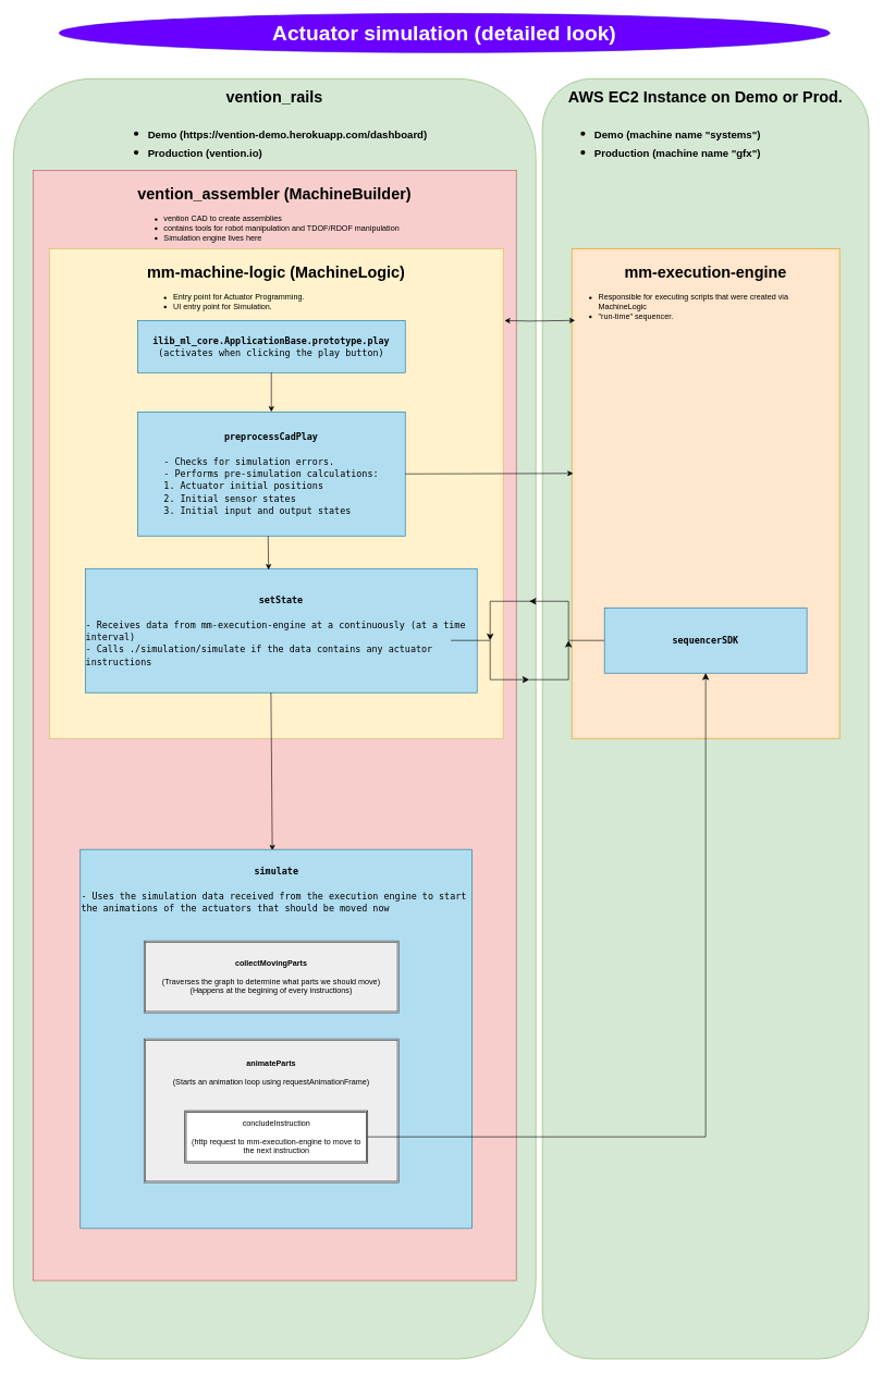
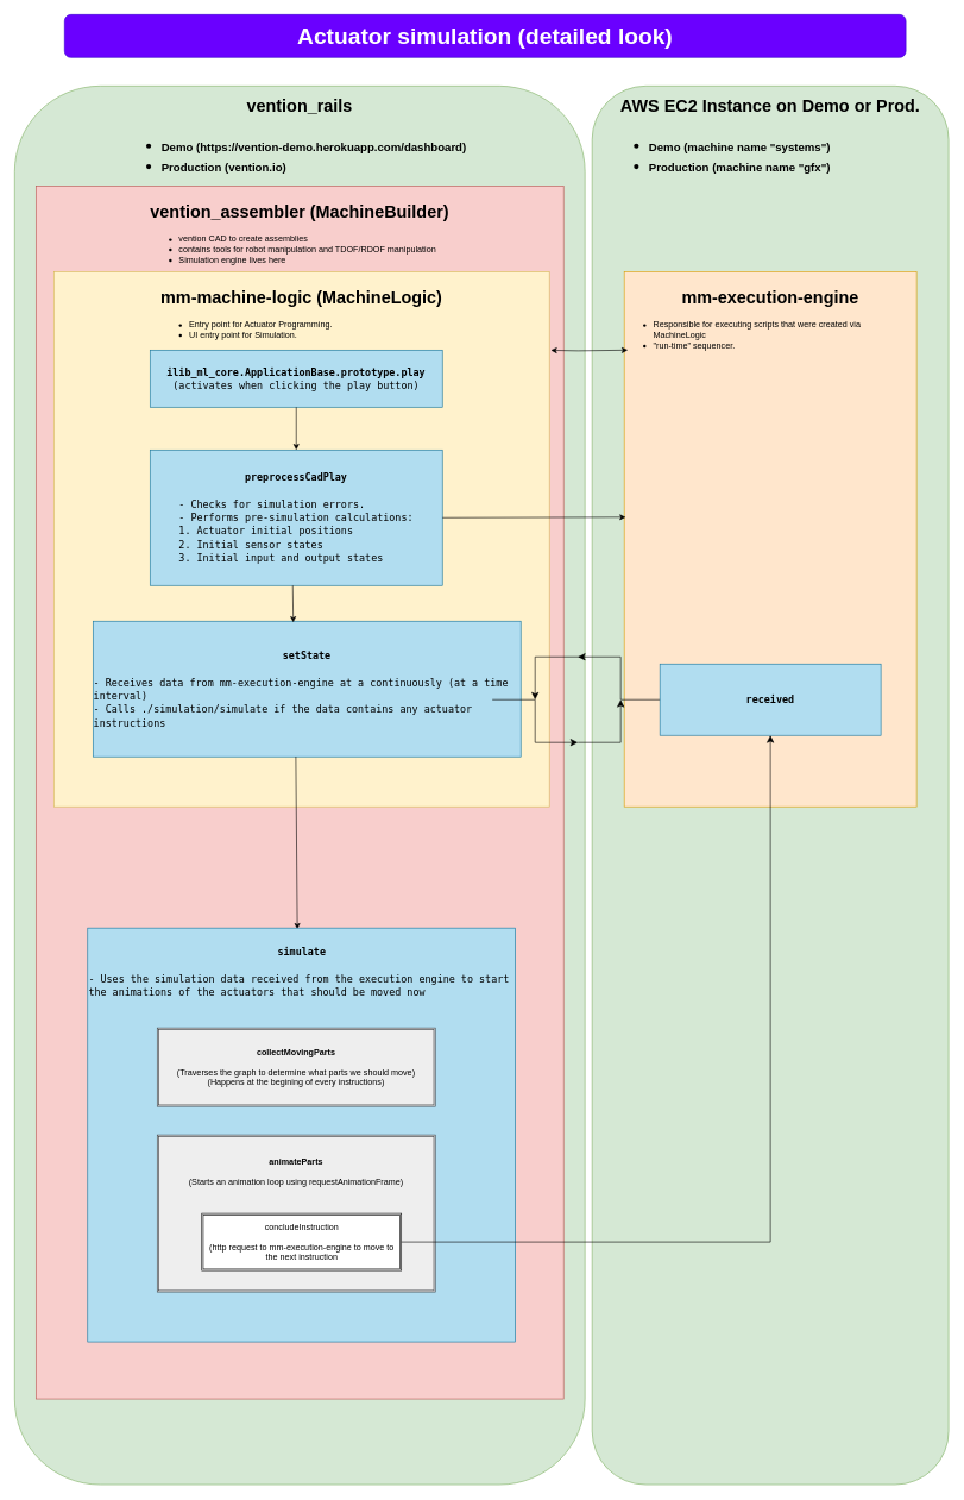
  <mxCell id="0" />
  <mxCell id="1" parent="0" />
  <mxCell id="2" value="&lt;span style=&quot;background-color: initial; text-align: left;&quot;&gt;&lt;span style=&quot;font-size: 24px;&quot;&gt;&lt;b&gt;vention_rails&lt;br&gt;&lt;ul&gt;&lt;li&gt;&lt;span style=&quot;background-color: initial; font-size: 16px; text-align: left;&quot;&gt;Demo (https://vention-demo.herokuapp.com/dashboard)&lt;/span&gt;&lt;/li&gt;&lt;li&gt;&lt;span style=&quot;background-color: initial; font-size: 16px; text-align: left;&quot;&gt;Production (vention.io)&lt;/span&gt;&lt;/li&gt;&lt;/ul&gt;&lt;/b&gt;&lt;/span&gt;&lt;/span&gt;" style="rounded=1;whiteSpace=wrap;html=1;fontSize=32;horizontal=1;verticalAlign=top;fillColor=#d5e8d4;strokeColor=#82b366;" parent="1" vertex="1"><mxGeometry x="20" y="120" width="800" height="1960" as="geometry" /></mxCell>
  <mxCell id="3" value="&lt;span style=&quot;background-color: initial; text-align: left;&quot;&gt;&lt;span style=&quot;font-size: 24px;&quot;&gt;&lt;b&gt;AWS EC2 Instance on Demo or Prod.&lt;br&gt;&lt;ul&gt;&lt;li&gt;&lt;span style=&quot;background-color: initial; font-size: 16px; text-align: left;&quot;&gt;Demo (machine name &quot;systems&quot;)&lt;/span&gt;&lt;/li&gt;&lt;li&gt;&lt;span style=&quot;background-color: initial; font-size: 16px; text-align: left;&quot;&gt;Production (machine name &quot;gfx&quot;)&lt;/span&gt;&lt;/li&gt;&lt;/ul&gt;&lt;/b&gt;&lt;/span&gt;&lt;/span&gt;" style="rounded=1;whiteSpace=wrap;html=1;fontSize=32;horizontal=1;verticalAlign=top;fillColor=#d5e8d4;strokeColor=#82b366;" parent="1" vertex="1"><mxGeometry x="830" y="120" width="500" height="1960" as="geometry" /></mxCell>
  <mxCell id="4" value="&lt;h1&gt;vention_assembler (MachineBuilder)&lt;/h1&gt;&lt;ul&gt;&lt;li style=&quot;text-align: left&quot;&gt;vention CAD to create assemblies&lt;/li&gt;&lt;li style=&quot;text-align: left&quot;&gt;contains tools for robot manipulation and TDOF/RDOF manipulation&lt;/li&gt;&lt;li style=&quot;text-align: left&quot;&gt;Simulation engine lives here&lt;/li&gt;&lt;/ul&gt;&lt;p&gt;&lt;/p&gt;" style="whiteSpace=wrap;html=1;fillColor=#f8cecc;strokeColor=#b85450;verticalAlign=top;" parent="1" vertex="1"><mxGeometry x="50" y="260" width="740" height="1700" as="geometry" /></mxCell>
  <mxCell id="5" value="&lt;h1&gt;mm-machine-logic (MachineLogic)&lt;/h1&gt;&lt;div style=&quot;text-align: left&quot;&gt;&lt;ul&gt;&lt;li&gt;&lt;span&gt;Entry point for Actuator Programming.&lt;/span&gt;&lt;/li&gt;&lt;li&gt;&lt;span&gt;UI entry point for Simulation.&lt;/span&gt;&lt;/li&gt;&lt;/ul&gt;&lt;p&gt;&lt;/p&gt;&lt;p&gt;&lt;/p&gt;&lt;/div&gt;" style="rounded=0;whiteSpace=wrap;html=1;fillColor=#fff2cc;strokeColor=#d6b656;verticalAlign=top;" parent="1" vertex="1"><mxGeometry x="75" y="380" width="695" height="750" as="geometry" /></mxCell>
- <mxCell id="6" value="Actuator simulation (detailed look)" style="ellipse;whiteSpace=wrap;html=1;fontStyle=1;fontSize=32;fillColor=#6a00ff;fontColor=#ffffff;strokeColor=#3700CC;" parent="1" vertex="1"><mxGeometry x="90" y="20" width="1180" height="60" as="geometry" /></mxCell>
+ <mxCell id="6" value="Actuator simulation (detailed look)" style="rounded=1;whiteSpace=wrap;html=1;fontStyle=1;fontSize=32;fillColor=#6a00ff;fontColor=#ffffff;strokeColor=#3700CC;" parent="1" vertex="1"><mxGeometry x="90" y="20" width="1180" height="60" as="geometry" /></mxCell>
  <mxCell id="7" value="&lt;h1&gt;mm-execution-engine&lt;/h1&gt;&lt;div&gt;&lt;ul&gt;&lt;li style=&quot;text-align: left&quot;&gt;Responsible for executing scripts that were created via MachineLogic&lt;/li&gt;&lt;li style=&quot;text-align: left&quot;&gt;&quot;run-time&quot; sequencer.&lt;/li&gt;&lt;/ul&gt;&lt;/div&gt;" style="rounded=0;whiteSpace=wrap;html=1;verticalAlign=top;fillColor=#ffe6cc;strokeColor=#d79b00;" parent="1" vertex="1"><mxGeometry x="875" y="380" width="410" height="750" as="geometry" /></mxCell>
  <mxCell id="8" value="" style="endArrow=classic;startArrow=classic;html=1;rounded=0;exitX=1.003;exitY=0.147;exitDx=0;exitDy=0;exitPerimeter=0;" parent="1" source="5" edge="1"><mxGeometry width="50" height="50" relative="1" as="geometry"><mxPoint x="600" y="480" as="sourcePoint" /><mxPoint x="880" y="490" as="targetPoint" /><Array as="points"><mxPoint x="810" y="491" /></Array></mxGeometry></mxCell>
  <mxCell id="9" value="&lt;div style=&quot;font-family: &amp;quot;Droid Sans Mono&amp;quot;, &amp;quot;monospace&amp;quot;, monospace; font-size: 14px; line-height: 19px;&quot;&gt;&lt;b&gt;ilib_ml_core.ApplicationBase.prototype.play&lt;/b&gt;&lt;/div&gt;&lt;div style=&quot;font-family: &amp;quot;Droid Sans Mono&amp;quot;, &amp;quot;monospace&amp;quot;, monospace; font-size: 14px; line-height: 19px;&quot;&gt;(activates when clicking the play button)&lt;/div&gt;" style="rounded=0;whiteSpace=wrap;html=1;fillColor=#b1ddf0;strokeColor=#10739e;" vertex="1" parent="1"><mxGeometry x="210" y="490" width="410" height="80" as="geometry" /></mxCell>
  <mxCell id="10" value="" style="endArrow=classic;html=1;rounded=0;exitX=0.5;exitY=1;exitDx=0;exitDy=0;" edge="1" parent="1" source="9" target="11"><mxGeometry width="50" height="50" relative="1" as="geometry"><mxPoint x="630" y="630" as="sourcePoint" /><mxPoint x="680" y="580" as="targetPoint" /></mxGeometry></mxCell>
  <mxCell id="11" value="&lt;div style=&quot;font-family: &amp;quot;Droid Sans Mono&amp;quot;, &amp;quot;monospace&amp;quot;, monospace; font-size: 14px; line-height: 19px;&quot;&gt;&lt;b&gt;preprocessCadPlay&lt;/b&gt;&lt;/div&gt;&lt;div style=&quot;font-family: &amp;quot;Droid Sans Mono&amp;quot;, &amp;quot;monospace&amp;quot;, monospace; font-size: 14px; line-height: 19px;&quot;&gt;&lt;br&gt;&lt;/div&gt;&lt;div style=&quot;text-align: left; font-family: &amp;quot;Droid Sans Mono&amp;quot;, &amp;quot;monospace&amp;quot;, monospace; font-size: 14px; line-height: 19px;&quot;&gt;- Checks for simulation errors.&lt;br&gt;&lt;/div&gt;&lt;div style=&quot;text-align: left; font-family: &amp;quot;Droid Sans Mono&amp;quot;, &amp;quot;monospace&amp;quot;, monospace; font-size: 14px; line-height: 19px;&quot;&gt;- Performs pre-simulation calculations:&lt;/div&gt;&lt;div style=&quot;text-align: left; font-family: &amp;quot;Droid Sans Mono&amp;quot;, &amp;quot;monospace&amp;quot;, monospace; font-size: 14px; line-height: 19px;&quot;&gt;1.&amp;nbsp;&lt;span style=&quot;background-color: initial;&quot;&gt;Actuator initial positions&lt;/span&gt;&lt;/div&gt;&lt;div style=&quot;text-align: left; font-family: &amp;quot;Droid Sans Mono&amp;quot;, &amp;quot;monospace&amp;quot;, monospace; font-size: 14px; line-height: 19px;&quot;&gt;2. Initial sensor states&lt;/div&gt;&lt;div style=&quot;text-align: left; font-family: &amp;quot;Droid Sans Mono&amp;quot;, &amp;quot;monospace&amp;quot;, monospace; font-size: 14px; line-height: 19px;&quot;&gt;3. Initial input and output states&lt;/div&gt;" style="rounded=0;whiteSpace=wrap;html=1;fillColor=#b1ddf0;strokeColor=#10739e;" vertex="1" parent="1"><mxGeometry x="210" y="630" width="410" height="190" as="geometry" /></mxCell>
  <mxCell id="12" value="&lt;div style=&quot;font-family: &amp;quot;Droid Sans Mono&amp;quot;, &amp;quot;monospace&amp;quot;, monospace; font-size: 14px; line-height: 19px;&quot;&gt;&lt;b&gt;setState&lt;/b&gt;&lt;/div&gt;&lt;div style=&quot;font-family: &amp;quot;Droid Sans Mono&amp;quot;, &amp;quot;monospace&amp;quot;, monospace; font-size: 14px; line-height: 19px;&quot;&gt;&lt;br&gt;&lt;/div&gt;&lt;div style=&quot;text-align: left; font-family: &amp;quot;Droid Sans Mono&amp;quot;, &amp;quot;monospace&amp;quot;, monospace; font-size: 14px; line-height: 19px;&quot;&gt;- Receives data from mm-execution-engine at a continuously (at a time interval)&lt;br&gt;&lt;/div&gt;&lt;div style=&quot;text-align: left; font-family: &amp;quot;Droid Sans Mono&amp;quot;, &amp;quot;monospace&amp;quot;, monospace; font-size: 14px; line-height: 19px;&quot;&gt;- Calls ./simulation/simulate if the data contains any actuator instructions&lt;/div&gt;" style="rounded=0;whiteSpace=wrap;html=1;fillColor=#b1ddf0;strokeColor=#10739e;" vertex="1" parent="1"><mxGeometry x="130" y="870" width="600" height="190" as="geometry" /></mxCell>
  <mxCell id="13" value="" style="endArrow=classic;html=1;rounded=0;exitX=0.5;exitY=1;exitDx=0;exitDy=0;entryX=0.468;entryY=0.009;entryDx=0;entryDy=0;entryPerimeter=0;" edge="1" parent="1" target="12"><mxGeometry width="50" height="50" relative="1" as="geometry"><mxPoint x="410" y="820" as="sourcePoint" /><mxPoint x="410" y="880" as="targetPoint" /></mxGeometry></mxCell>
  <mxCell id="14" value="" style="endArrow=classic;html=1;rounded=0;exitX=1;exitY=0.5;exitDx=0;exitDy=0;entryX=0.005;entryY=0.459;entryDx=0;entryDy=0;entryPerimeter=0;" edge="1" parent="1" source="11" target="7"><mxGeometry width="50" height="50" relative="1" as="geometry"><mxPoint x="630" y="860" as="sourcePoint" /><mxPoint x="680" y="810" as="targetPoint" /></mxGeometry></mxCell>
  <mxCell id="15" value="" style="edgeStyle=segmentEdgeStyle;endArrow=classic;html=1;curved=0;rounded=0;endSize=8;startSize=8;" edge="1" parent="1"><mxGeometry width="50" height="50" relative="1" as="geometry"><mxPoint x="810" y="1040" as="sourcePoint" /><mxPoint x="870" y="980" as="targetPoint" /></mxGeometry></mxCell>
  <mxCell id="16" value="" style="edgeStyle=elbowEdgeStyle;elbow=horizontal;endArrow=classic;html=1;curved=0;rounded=0;endSize=8;startSize=8;" edge="1" parent="1"><mxGeometry width="50" height="50" relative="1" as="geometry"><mxPoint x="690" y="980" as="sourcePoint" /><mxPoint x="810" y="1040" as="targetPoint" /></mxGeometry></mxCell>
  <mxCell id="17" value="" style="edgeStyle=elbowEdgeStyle;elbow=horizontal;endArrow=classic;html=1;curved=0;rounded=0;endSize=8;startSize=8;" edge="1" parent="1"><mxGeometry width="50" height="50" relative="1" as="geometry"><mxPoint x="930" y="980" as="sourcePoint" /><mxPoint x="810" y="920" as="targetPoint" /></mxGeometry></mxCell>
  <mxCell id="18" value="" style="edgeStyle=segmentEdgeStyle;endArrow=classic;html=1;curved=0;rounded=0;endSize=8;startSize=8;" edge="1" parent="1"><mxGeometry width="50" height="50" relative="1" as="geometry"><mxPoint x="820" y="920" as="sourcePoint" /><mxPoint x="750" y="980" as="targetPoint" /></mxGeometry></mxCell>
  <mxCell id="19" value="" style="endArrow=classic;html=1;rounded=0;exitX=0.474;exitY=0.999;exitDx=0;exitDy=0;exitPerimeter=0;entryX=0.49;entryY=0.003;entryDx=0;entryDy=0;entryPerimeter=0;" edge="1" parent="1" source="12" target="20"><mxGeometry width="50" height="50" relative="1" as="geometry"><mxPoint x="630" y="1140" as="sourcePoint" /><mxPoint x="414" y="1310" as="targetPoint" /></mxGeometry></mxCell>
  <mxCell id="20" value="&lt;div style=&quot;font-family: &amp;quot;Droid Sans Mono&amp;quot;, &amp;quot;monospace&amp;quot;, monospace; font-size: 14px; line-height: 19px;&quot;&gt;&lt;b&gt;simulate&lt;/b&gt;&lt;/div&gt;&lt;div style=&quot;font-family: &amp;quot;Droid Sans Mono&amp;quot;, &amp;quot;monospace&amp;quot;, monospace; font-size: 14px; line-height: 19px;&quot;&gt;&lt;br&gt;&lt;/div&gt;&lt;div style=&quot;text-align: left; font-family: &amp;quot;Droid Sans Mono&amp;quot;, &amp;quot;monospace&amp;quot;, monospace; font-size: 14px; line-height: 19px;&quot;&gt;- Uses the simulation data received from the execution engine to start the animations of the actuators that should be moved now&lt;br&gt;&lt;/div&gt;&lt;div style=&quot;text-align: left; font-family: &amp;quot;Droid Sans Mono&amp;quot;, &amp;quot;monospace&amp;quot;, monospace; font-size: 14px; line-height: 19px;&quot;&gt;&lt;br&gt;&lt;/div&gt;&lt;div style=&quot;text-align: left; font-family: &amp;quot;Droid Sans Mono&amp;quot;, &amp;quot;monospace&amp;quot;, monospace; font-size: 14px; line-height: 19px;&quot;&gt;&lt;br&gt;&lt;/div&gt;&lt;div style=&quot;text-align: left; font-family: &amp;quot;Droid Sans Mono&amp;quot;, &amp;quot;monospace&amp;quot;, monospace; font-size: 14px; line-height: 19px;&quot;&gt;&lt;br&gt;&lt;/div&gt;&lt;div style=&quot;text-align: left; font-family: &amp;quot;Droid Sans Mono&amp;quot;, &amp;quot;monospace&amp;quot;, monospace; font-size: 14px; line-height: 19px;&quot;&gt;&lt;br&gt;&lt;/div&gt;&lt;div style=&quot;text-align: left; font-family: &amp;quot;Droid Sans Mono&amp;quot;, &amp;quot;monospace&amp;quot;, monospace; font-size: 14px; line-height: 19px;&quot;&gt;&lt;br&gt;&lt;/div&gt;&lt;div style=&quot;text-align: left; font-family: &amp;quot;Droid Sans Mono&amp;quot;, &amp;quot;monospace&amp;quot;, monospace; font-size: 14px; line-height: 19px;&quot;&gt;&lt;br&gt;&lt;/div&gt;&lt;div style=&quot;text-align: left; font-family: &amp;quot;Droid Sans Mono&amp;quot;, &amp;quot;monospace&amp;quot;, monospace; font-size: 14px; line-height: 19px;&quot;&gt;&lt;br&gt;&lt;/div&gt;&lt;div style=&quot;text-align: left; font-family: &amp;quot;Droid Sans Mono&amp;quot;, &amp;quot;monospace&amp;quot;, monospace; font-size: 14px; line-height: 19px;&quot;&gt;&lt;br&gt;&lt;/div&gt;&lt;div style=&quot;text-align: left; font-family: &amp;quot;Droid Sans Mono&amp;quot;, &amp;quot;monospace&amp;quot;, monospace; font-size: 14px; line-height: 19px;&quot;&gt;&lt;br&gt;&lt;/div&gt;&lt;div style=&quot;text-align: left; font-family: &amp;quot;Droid Sans Mono&amp;quot;, &amp;quot;monospace&amp;quot;, monospace; font-size: 14px; line-height: 19px;&quot;&gt;&lt;br&gt;&lt;/div&gt;&lt;div style=&quot;text-align: left; font-family: &amp;quot;Droid Sans Mono&amp;quot;, &amp;quot;monospace&amp;quot;, monospace; font-size: 14px; line-height: 19px;&quot;&gt;&lt;br&gt;&lt;/div&gt;&lt;div style=&quot;text-align: left; font-family: &amp;quot;Droid Sans Mono&amp;quot;, &amp;quot;monospace&amp;quot;, monospace; font-size: 14px; line-height: 19px;&quot;&gt;&lt;br&gt;&lt;/div&gt;&lt;div style=&quot;text-align: left; font-family: &amp;quot;Droid Sans Mono&amp;quot;, &amp;quot;monospace&amp;quot;, monospace; font-size: 14px; line-height: 19px;&quot;&gt;&lt;br&gt;&lt;/div&gt;&lt;div style=&quot;text-align: left; font-family: &amp;quot;Droid Sans Mono&amp;quot;, &amp;quot;monospace&amp;quot;, monospace; font-size: 14px; line-height: 19px;&quot;&gt;&lt;br&gt;&lt;/div&gt;&lt;div style=&quot;text-align: left; font-family: &amp;quot;Droid Sans Mono&amp;quot;, &amp;quot;monospace&amp;quot;, monospace; font-size: 14px; line-height: 19px;&quot;&gt;&lt;br&gt;&lt;/div&gt;&lt;div style=&quot;text-align: left; font-family: &amp;quot;Droid Sans Mono&amp;quot;, &amp;quot;monospace&amp;quot;, monospace; font-size: 14px; line-height: 19px;&quot;&gt;&lt;br&gt;&lt;/div&gt;&lt;div style=&quot;text-align: left; font-family: &amp;quot;Droid Sans Mono&amp;quot;, &amp;quot;monospace&amp;quot;, monospace; font-size: 14px; line-height: 19px;&quot;&gt;&lt;br&gt;&lt;/div&gt;&lt;div style=&quot;text-align: left; font-family: &amp;quot;Droid Sans Mono&amp;quot;, &amp;quot;monospace&amp;quot;, monospace; font-size: 14px; line-height: 19px;&quot;&gt;&lt;br&gt;&lt;/div&gt;&lt;div style=&quot;text-align: left; font-family: &amp;quot;Droid Sans Mono&amp;quot;, &amp;quot;monospace&amp;quot;, monospace; font-size: 14px; line-height: 19px;&quot;&gt;&lt;br&gt;&lt;/div&gt;&lt;div style=&quot;text-align: left; font-family: &amp;quot;Droid Sans Mono&amp;quot;, &amp;quot;monospace&amp;quot;, monospace; font-size: 14px; line-height: 19px;&quot;&gt;&lt;br&gt;&lt;/div&gt;&lt;div style=&quot;text-align: left; font-family: &amp;quot;Droid Sans Mono&amp;quot;, &amp;quot;monospace&amp;quot;, monospace; font-size: 14px; line-height: 19px;&quot;&gt;&lt;br&gt;&lt;/div&gt;&lt;div style=&quot;text-align: left; font-family: &amp;quot;Droid Sans Mono&amp;quot;, &amp;quot;monospace&amp;quot;, monospace; font-size: 14px; line-height: 19px;&quot;&gt;&lt;br&gt;&lt;/div&gt;&lt;div style=&quot;text-align: left; font-family: &amp;quot;Droid Sans Mono&amp;quot;, &amp;quot;monospace&amp;quot;, monospace; font-size: 14px; line-height: 19px;&quot;&gt;&lt;br&gt;&lt;/div&gt;&lt;div style=&quot;text-align: left; font-family: &amp;quot;Droid Sans Mono&amp;quot;, &amp;quot;monospace&amp;quot;, monospace; font-size: 14px; line-height: 19px;&quot;&gt;&lt;br&gt;&lt;/div&gt;" style="rounded=0;whiteSpace=wrap;html=1;fillColor=#b1ddf0;strokeColor=#10739e;" vertex="1" parent="1"><mxGeometry x="122.5" y="1300" width="600" height="580" as="geometry" /></mxCell>
- <mxCell id="21" value="&lt;div style=&quot;font-family: &amp;quot;Droid Sans Mono&amp;quot;, &amp;quot;monospace&amp;quot;, monospace; font-size: 14px; line-height: 19px;&quot;&gt;&lt;b&gt;sequencerSDK&lt;/b&gt;&lt;/div&gt;" style="rounded=0;whiteSpace=wrap;html=1;fillColor=#b1ddf0;strokeColor=#10739e;" vertex="1" parent="1"><mxGeometry x="925" y="930" width="310" height="100" as="geometry" /></mxCell>
+ <mxCell id="21" value="&lt;div style=&quot;font-family: &amp;quot;Droid Sans Mono&amp;quot;, &amp;quot;monospace&amp;quot;, monospace; font-size: 14px; line-height: 19px;&quot;&gt;&lt;b&gt;received&lt;/b&gt;&lt;/div&gt;" style="rounded=0;whiteSpace=wrap;html=1;fillColor=#b1ddf0;strokeColor=#10739e;" vertex="1" parent="1"><mxGeometry x="925" y="930" width="310" height="100" as="geometry" /></mxCell>
  <mxCell id="22" value="&lt;b&gt;collectMovingParts&lt;/b&gt;&lt;br&gt;&lt;br&gt;(Traverses the graph to determine what parts we should move)&lt;br&gt;(Happens at the begining of every instructions)" style="shape=ext;double=1;rounded=0;whiteSpace=wrap;html=1;fillColor=#eeeeee;strokeColor=#36393d;" vertex="1" parent="1"><mxGeometry x="220" y="1440" width="390" height="110" as="geometry" /></mxCell>
  <mxCell id="23" value="&lt;b&gt;animateParts&lt;/b&gt;&lt;br&gt;&lt;br&gt;(Starts an animation loop using requestAnimationFrame)&lt;br&gt;&lt;br&gt;&lt;br&gt;&lt;br&gt;&lt;br&gt;&lt;br&gt;&lt;br&gt;&lt;br&gt;&lt;br&gt;" style="shape=ext;double=1;rounded=0;whiteSpace=wrap;html=1;fillColor=#eeeeee;strokeColor=#36393d;" vertex="1" parent="1"><mxGeometry x="220" y="1590" width="390" height="220" as="geometry" /></mxCell>
  <mxCell id="24" value="concludeInstruction&lt;br&gt;&lt;br&gt;(http request to mm-execution-engine to move to the next instruction" style="shape=ext;double=1;rounded=0;whiteSpace=wrap;html=1;" vertex="1" parent="1"><mxGeometry x="282.5" y="1700" width="280" height="80" as="geometry" /></mxCell>
  <mxCell id="25" value="" style="edgeStyle=segmentEdgeStyle;endArrow=classic;html=1;curved=0;rounded=0;endSize=8;startSize=8;" edge="1" parent="1" target="21"><mxGeometry width="50" height="50" relative="1" as="geometry"><mxPoint x="562.5" y="1740" as="sourcePoint" /><mxPoint x="612.5" y="1690" as="targetPoint" /></mxGeometry></mxCell>
